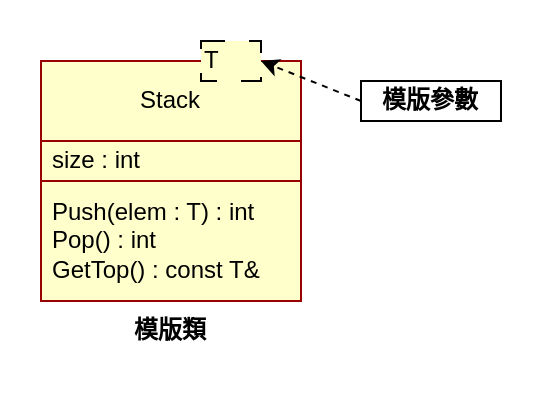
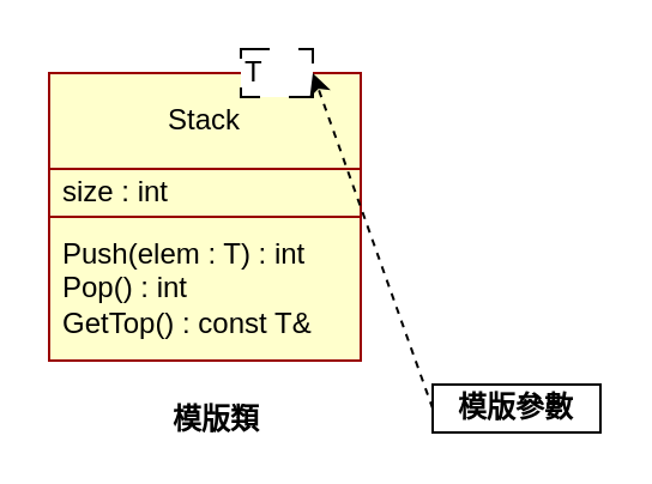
  <mxCell id="0" />
  <mxCell id="1" parent="0" />
  <mxCell id="2" value="&lt;div style=&quot;&quot;&gt;&lt;span style=&quot;background-color: initial;&quot;&gt;Stack&lt;/span&gt;&lt;/div&gt;" style="swimlane;fontStyle=0;childLayout=stackLayout;horizontal=1;startSize=40;horizontalStack=0;resizeParent=1;resizeParentMax=0;resizeLast=0;collapsible=1;marginBottom=0;whiteSpace=wrap;html=1;align=center;strokeColor=#990000;fillColor=#FFFFCC;" vertex="1" parent="1"><mxGeometry x="20" y="30" width="130" height="120" as="geometry" /></mxCell>
  <mxCell id="3" value="size : int" style="text;strokeColor=#990000;fillColor=#FFFFCC;align=left;verticalAlign=middle;spacingLeft=4;spacingRight=4;overflow=hidden;points=[[0,0.5],[1,0.5]];portConstraint=eastwest;rotatable=0;whiteSpace=wrap;html=1;" vertex="1" parent="2"><mxGeometry y="40" width="130" height="20" as="geometry" /></mxCell>
  <mxCell id="4" value="Push(elem : T) : int&lt;br&gt;Pop() : int&lt;br&gt;GetTop() : const T&amp;amp;" style="text;strokeColor=#990000;fillColor=#FFFFCC;align=left;verticalAlign=middle;spacingLeft=4;spacingRight=4;overflow=hidden;points=[[0,0.5],[1,0.5]];portConstraint=eastwest;rotatable=0;whiteSpace=wrap;html=1;" vertex="1" parent="2"><mxGeometry y="60" width="130" height="60" as="geometry" /></mxCell>
- <mxCell id="5" value="T" style="whiteSpace=wrap;html=1;shadow=0;dashed=1;align=left;dashPattern=12 12;strokeColor=#000000;fillColor=#ffffcc;" vertex="1" parent="1"><mxGeometry x="100" y="20" width="30" height="20" as="geometry" /></mxCell>
- <mxCell id="6" value="&lt;b&gt;模版類&lt;/b&gt;" style="text;html=1;strokeColor=none;fillColor=none;align=center;verticalAlign=middle;whiteSpace=wrap;rounded=0;" vertex="1" parent="1"><mxGeometry x="55" y="150" width="60" height="30" as="geometry" /></mxCell>
- <mxCell id="7" value="&lt;b&gt;模版參數&lt;/b&gt;" style="rounded=0;whiteSpace=wrap;html=1;" vertex="1" parent="1"><mxGeometry x="180" y="40" width="70" height="20" as="geometry" /></mxCell>
+ <mxCell id="5" value="T" style="whiteSpace=wrap;html=1;shadow=0;dashed=1;align=left;dashPattern=12 12;strokeColor=#000000;fillColor=#FFFFFF;" vertex="1" parent="1"><mxGeometry x="100" y="20" width="30" height="20" as="geometry" /></mxCell>
+ <mxCell id="6" value="&lt;b&gt;模版類&lt;/b&gt;" style="text;html=1;strokeColor=none;fillColor=none;align=center;verticalAlign=middle;whiteSpace=wrap;rounded=0;" vertex="1" parent="1"><mxGeometry x="60" y="160" width="60" height="30" as="geometry" /></mxCell>
+ <mxCell id="7" value="&lt;b&gt;模版參數&lt;/b&gt;" style="rounded=0;whiteSpace=wrap;html=1;" vertex="1" parent="1"><mxGeometry x="180" y="160" width="70" height="20" as="geometry" /></mxCell>
  <mxCell id="8" value="" style="endArrow=classic;html=1;rounded=0;entryX=1;entryY=0.5;entryDx=0;entryDy=0;exitX=0;exitY=0.5;exitDx=0;exitDy=0;dashed=1;" edge="1" parent="1" source="7" target="5"><mxGeometry width="50" height="50" relative="1" as="geometry"><mxPoint x="80" y="150" as="sourcePoint" /><mxPoint x="130" y="100" as="targetPoint" /><Array as="points" /></mxGeometry></mxCell>
